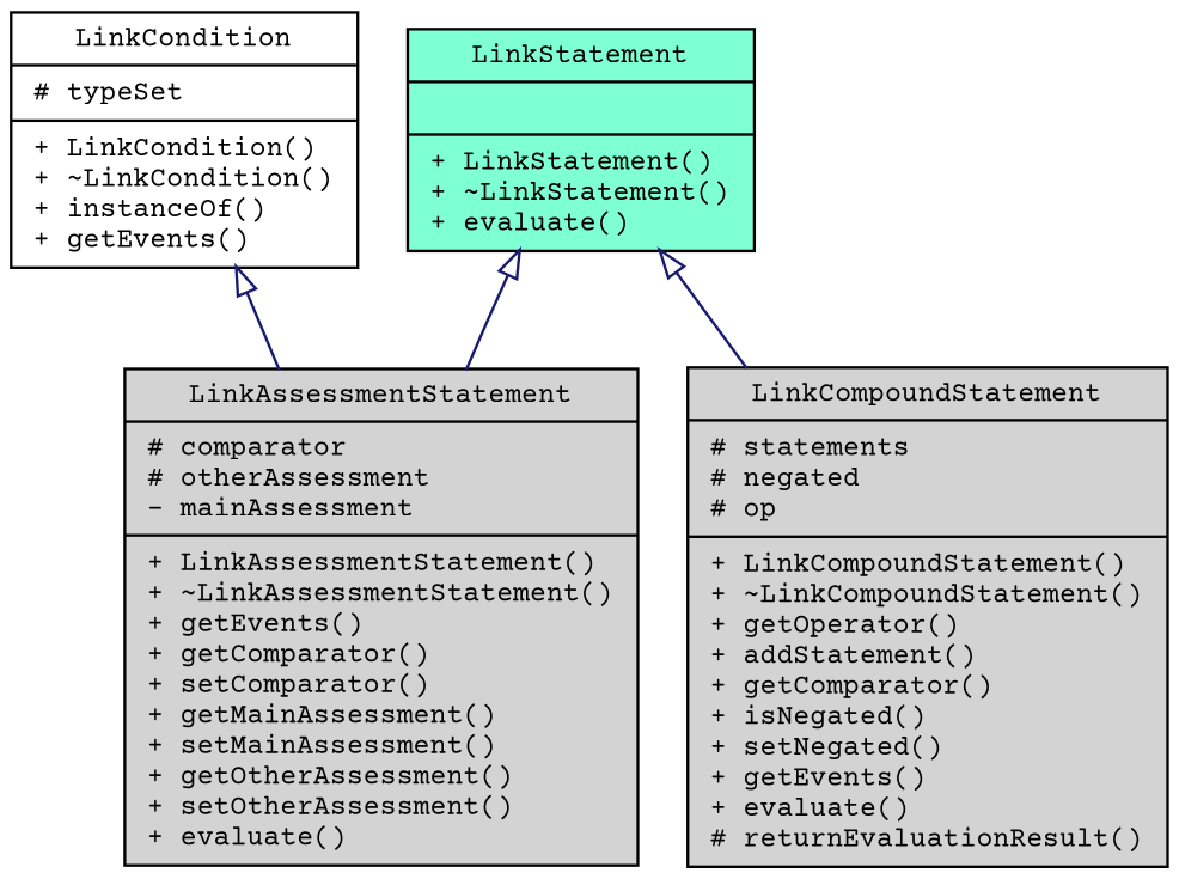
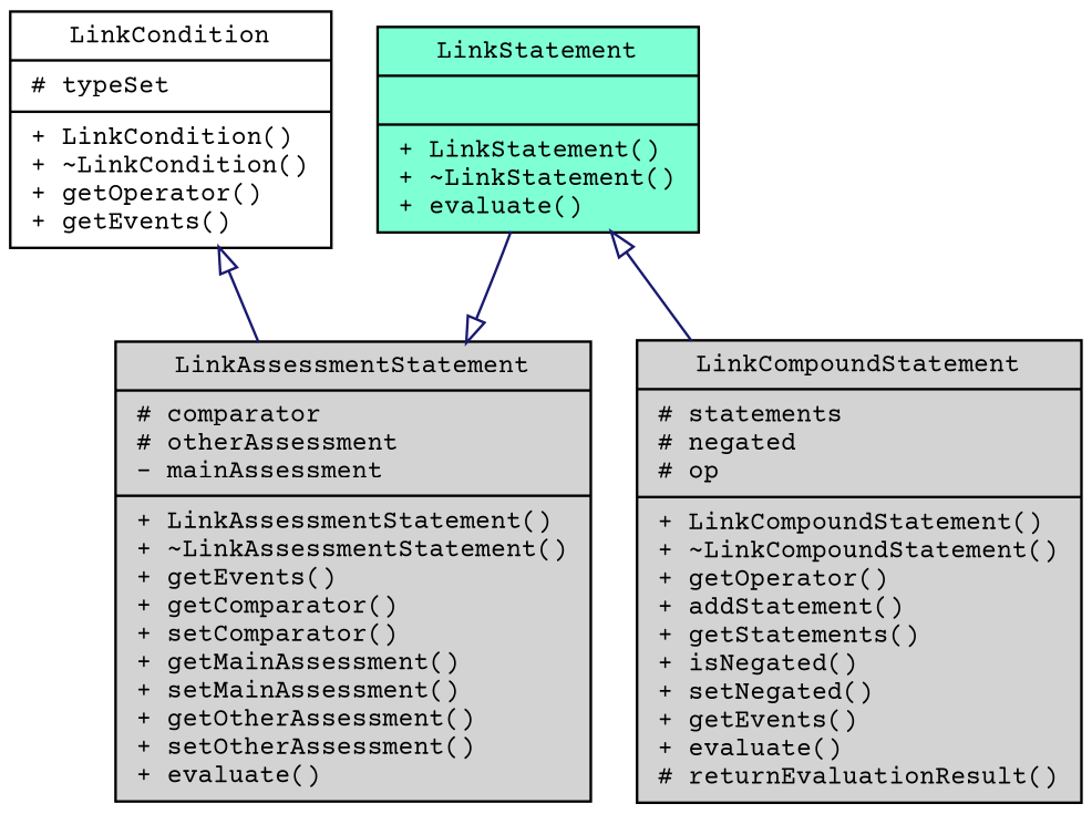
  digraph {
    fontname="Courier Prime"
    node [color=black fillcolor=lightgrey fontname="Courier Prime" fontsize=10 shape=record style=filled]
    edge [arrowtail=empty color=midnightblue dir=back fontname="Courier Prime" fontsize=10 labelfontname="FreeSans.ttf" labelfontsize=10 style=solid]
    n1 [fillcolor=aquamarine fontcolor=black height=0.2 label="{LinkStatement\n||+ LinkStatement()\l+ ~LinkStatement()\l+ evaluate()\l}" width=0.4]
    n2 [height=0.2 label="{LinkAssessmentStatement\n|# comparator\l# otherAssessment\l- mainAssessment\l|+ LinkAssessmentStatement()\l+ ~LinkAssessmentStatement()\l+ getEvents()\l+ getComparator()\l+ setComparator()\l+ getMainAssessment()\l+ setMainAssessment()\l+ getOtherAssessment()\l+ setOtherAssessment()\l+ evaluate()\l}" width=0.4]
-   n3 [height=0.2 label="{LinkCompoundStatement\n|# statements\l# negated\l# op\l|+ LinkCompoundStatement()\l+ ~LinkCompoundStatement()\l+ getOperator()\l+ addStatement()\l+ getComparator()\l+ isNegated()\l+ setNegated()\l+ getEvents()\l+ evaluate()\l# returnEvaluationResult()\l}" width=0.4]
-   n4 [fillcolor=white height=0.2 label="{LinkCondition\n|# typeSet\l|+ LinkCondition()\l+ ~LinkCondition()\l+ instanceOf()\l+ getEvents()\l}" width=0.4]
-   n1 -> n2
+   n3 [height=0.2 label="{LinkCompoundStatement\n|# statements\l# negated\l# op\l|+ LinkCompoundStatement()\l+ ~LinkCompoundStatement()\l+ getOperator()\l+ addStatement()\l+ getStatements()\l+ isNegated()\l+ setNegated()\l+ getEvents()\l+ evaluate()\l# returnEvaluationResult()\l}" width=0.4]
+   n4 [fillcolor=white height=0.2 label="{LinkCondition\n|# typeSet\l|+ LinkCondition()\l+ ~LinkCondition()\l+ getOperator()\l+ getEvents()\l}" width=0.4]
+   n2 -> n1
    n1 -> n3
    n4 -> n2
  }
